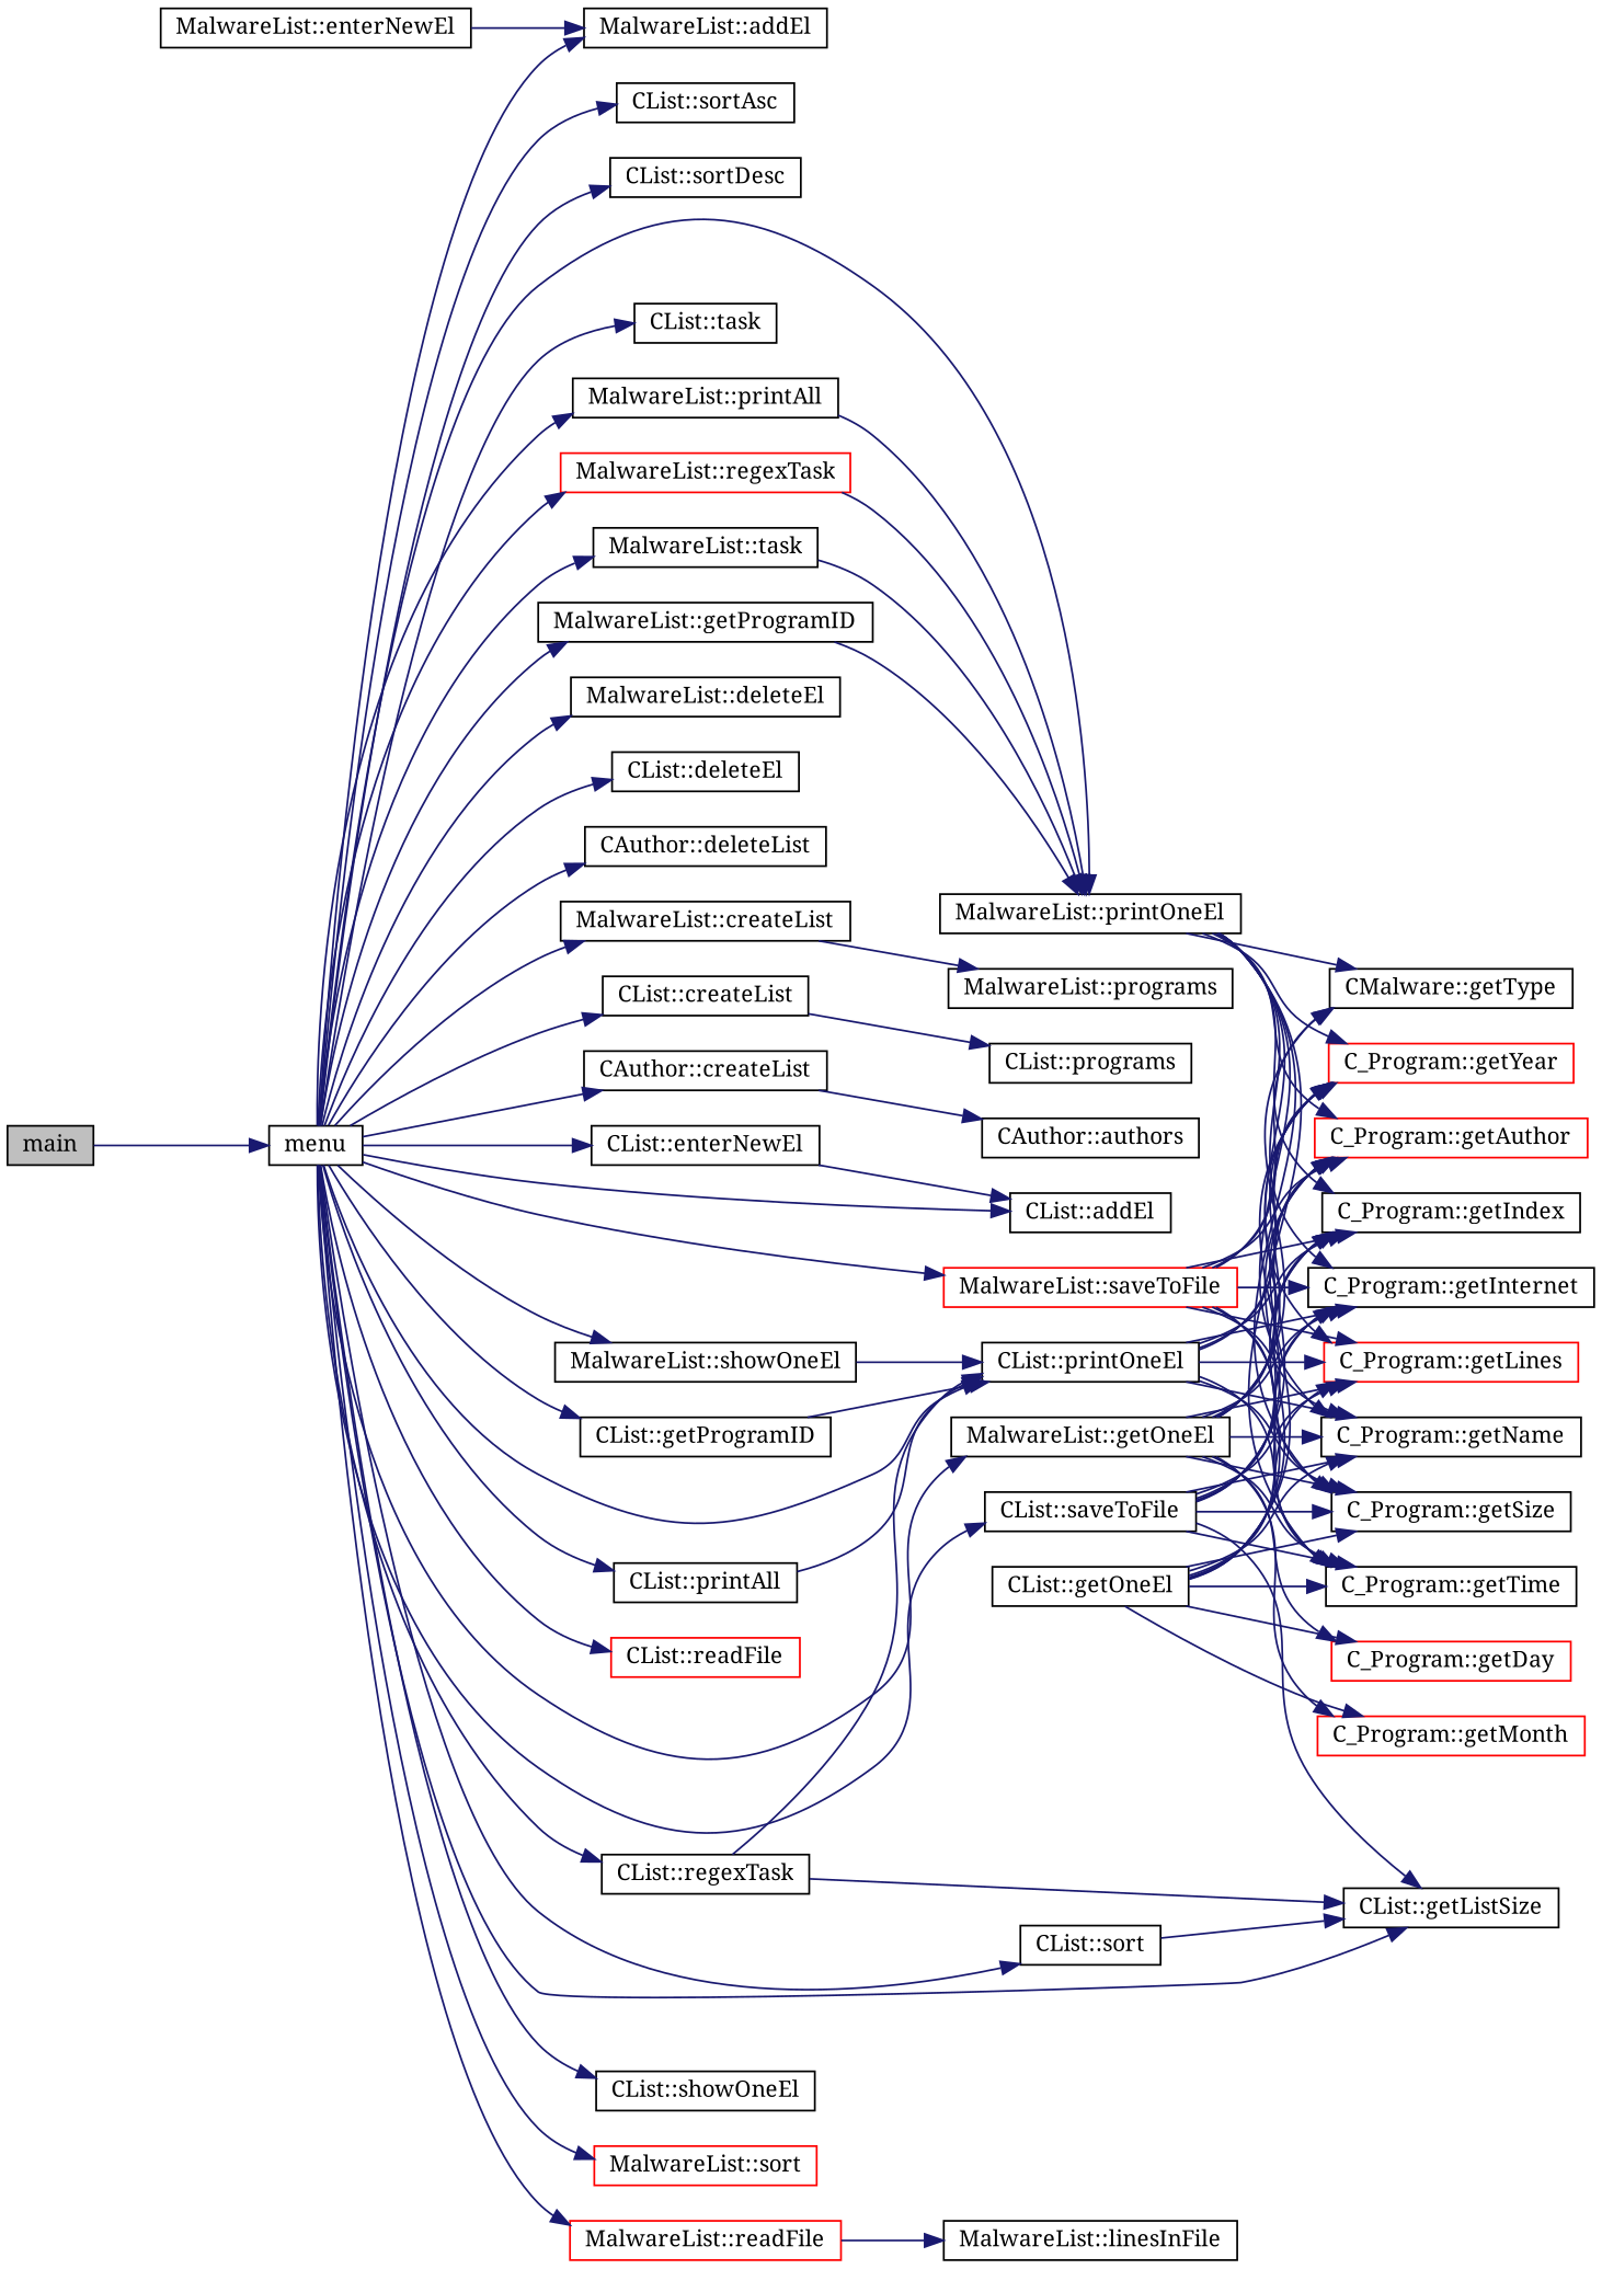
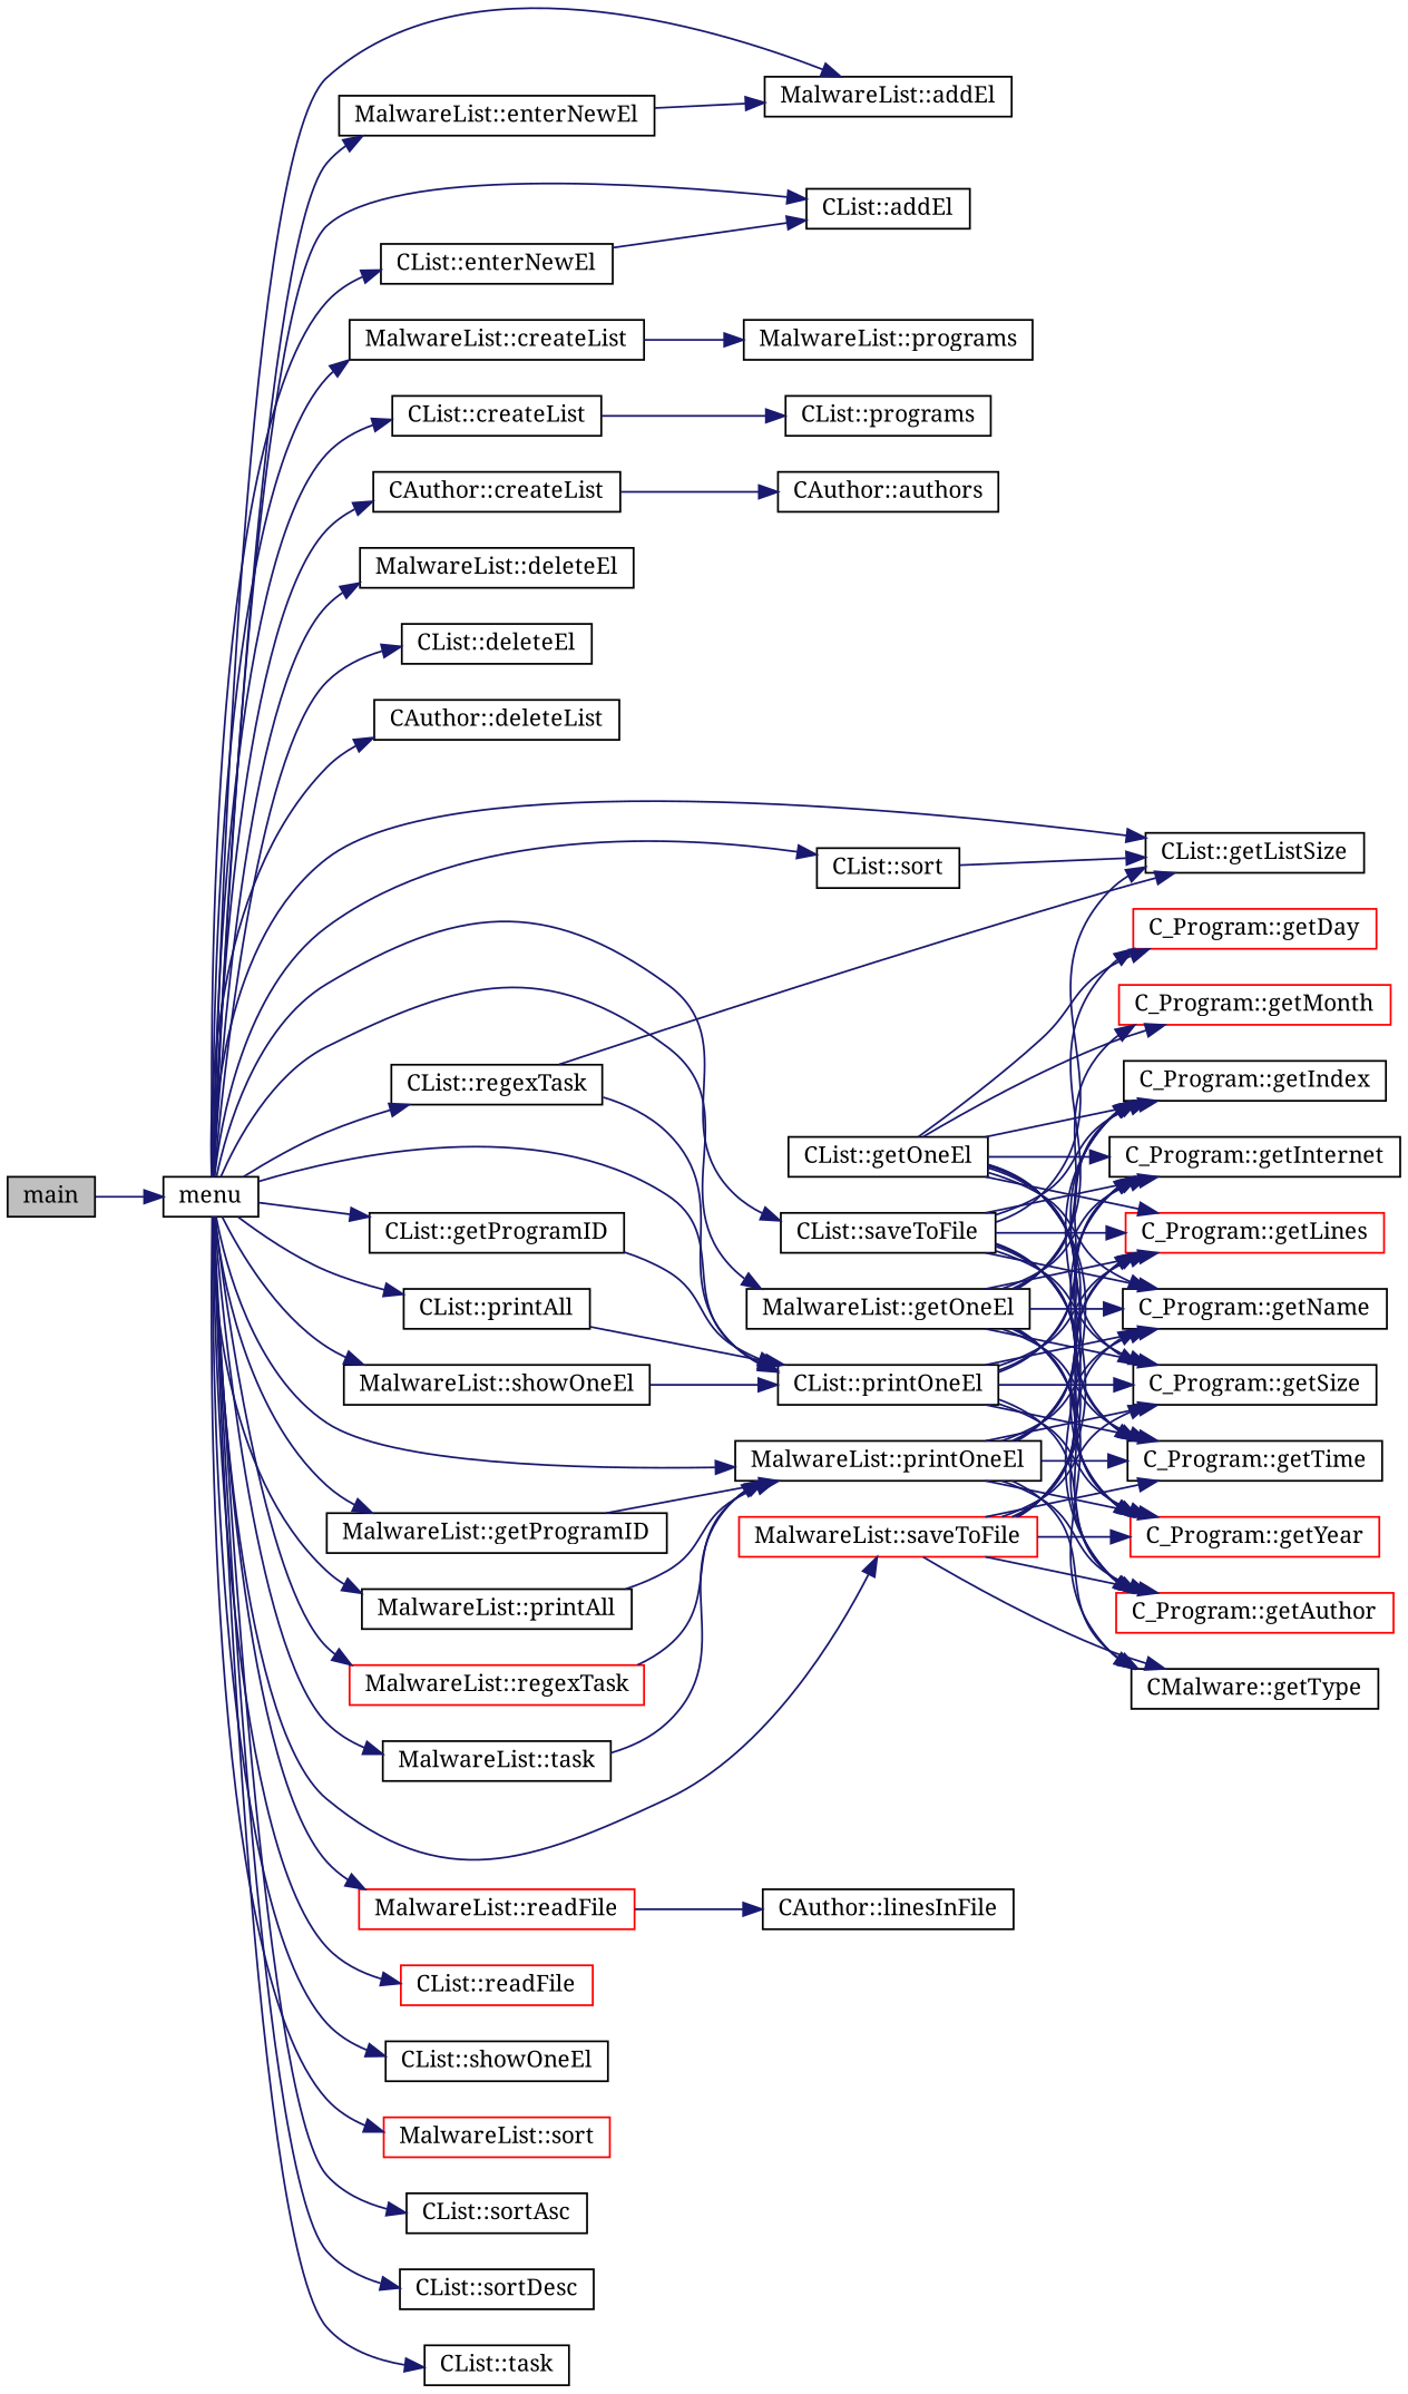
  digraph {
    fontname="Noto Serif"
    rankdir=LR
    node [color=black fillcolor=white fontname="Noto Serif" fontsize=12 shape=record style=filled]
    edge [color=midnightblue fontname="Noto Serif" fontsize=12 labelfontname=Helvetica labelfontsize=12 style=solid]
    n1 [fillcolor=grey75 fontcolor=black height=0.2 label=main width=0.4]
    n2 [height=0.2 label=menu width=0.4]
    n3 [height=0.2 label="MalwareList::addEl" width=0.4]
    n4 [height=0.2 label="CList::addEl" width=0.4]
    n5 [height=0.2 label="MalwareList::createList" width=0.4]
    n6 [height=0.2 label="CList::createList" width=0.4]
    n7 [height=0.2 label="CAuthor::createList" width=0.4]
    n8 [height=0.2 label="MalwareList::deleteEl" width=0.4]
    n9 [height=0.2 label="CList::deleteEl" width=0.4]
    n10 [height=0.2 label="CAuthor::deleteList" width=0.4]
    n11 [height=0.2 label="MalwareList::enterNewEl" width=0.4]
    n12 [height=0.2 label="CList::enterNewEl" width=0.4]
    n13 [height=0.2 label="CList::getListSize" width=0.4]
    n14 [height=0.2 label="MalwareList::getOneEl" width=0.4]
    n15 [height=0.2 label="MalwareList::getProgramID" width=0.4]
    n16 [height=0.2 label="MalwareList::printOneEl" width=0.4]
    n17 [height=0.2 label="CList::getProgramID" width=0.4]
    n18 [height=0.2 label="CList::printOneEl" width=0.4]
    n19 [height=0.2 label="MalwareList::printAll" width=0.4]
    n20 [height=0.2 label="CList::printAll" width=0.4]
    n21 [color=red height=0.2 label="MalwareList::readFile" width=0.4]
    n22 [color=red height=0.2 label="CList::readFile" width=0.4]
    n23 [color=red height=0.2 label="MalwareList::regexTask" width=0.4]
    n24 [height=0.2 label="CList::regexTask" width=0.4]
    n25 [color=red height=0.2 label="MalwareList::saveToFile" width=0.4]
    n26 [height=0.2 label="CList::saveToFile" width=0.4]
    n27 [height=0.2 label="MalwareList::showOneEl" width=0.4]
    n28 [height=0.2 label="CList::showOneEl" width=0.4]
    n29 [color=red height=0.2 label="MalwareList::sort" width=0.4]
    n30 [height=0.2 label="CList::sort" width=0.4]
    n31 [height=0.2 label="CList::sortAsc" width=0.4]
    n32 [height=0.2 label="CList::sortDesc" width=0.4]
    n33 [height=0.2 label="MalwareList::task" width=0.4]
    n34 [height=0.2 label="CList::task" width=0.4]
    n35 [height=0.2 label="MalwareList::programs" width=0.4]
    n36 [height=0.2 label="CList::programs" width=0.4]
    n37 [height=0.2 label="CAuthor::authors" width=0.4]
    n38 [color=red height=0.2 label="C_Program::getAuthor" width=0.4]
    n39 [color=red height=0.2 label="C_Program::getDay" width=0.4]
    n40 [height=0.2 label="C_Program::getIndex" width=0.4]
    n41 [height=0.2 label="C_Program::getInternet" width=0.4]
    n42 [color=red height=0.2 label="C_Program::getLines" width=0.4]
    n43 [color=red height=0.2 label="C_Program::getMonth" width=0.4]
    n44 [height=0.2 label="C_Program::getName" width=0.4]
    n45 [height=0.2 label="C_Program::getSize" width=0.4]
    n46 [height=0.2 label="C_Program::getTime" width=0.4]
    n47 [height=0.2 label="CMalware::getType" width=0.4]
    n48 [color=red height=0.2 label="C_Program::getYear" width=0.4]
    n49 [height=0.2 label="CList::getOneEl" width=0.4]
-   n50 [height=0.2 label="MalwareList::linesInFile" width=0.4]
+   n50 [height=0.2 label="CAuthor::linesInFile" width=0.4]
    n1 -> n2
    n2 -> n3
    n2 -> n4
    n2 -> n5
    n2 -> n6
    n2 -> n7
    n2 -> n8
    n2 -> n9
    n2 -> n10
+   n2 -> n11
    n2 -> n12
    n2 -> n13
    n2 -> n14
    n2 -> n15
    n2 -> n16
    n2 -> n17
    n2 -> n18
    n2 -> n19
    n2 -> n20
    n2 -> n21
    n2 -> n22
    n2 -> n23
    n2 -> n24
    n2 -> n25
    n2 -> n26
    n2 -> n27
    n2 -> n28
    n2 -> n29
    n2 -> n30
    n2 -> n31
    n2 -> n32
    n2 -> n33
    n2 -> n34
    n5 -> n35
    n6 -> n36
    n7 -> n37
    n11 -> n3
    n12 -> n4
    n14 -> n38
    n14 -> n39
    n14 -> n40
    n14 -> n41
    n14 -> n42
    n14 -> n43
    n14 -> n44
    n14 -> n45
    n14 -> n46
    n14 -> n47
    n14 -> n48
    n15 -> n16
    n16 -> n38
    n16 -> n40
    n16 -> n41
    n16 -> n42
    n16 -> n44
    n16 -> n45
    n16 -> n46
    n16 -> n47
    n16 -> n48
    n17 -> n18
    n18 -> n38
    n18 -> n40
    n18 -> n41
    n18 -> n42
    n18 -> n44
    n18 -> n45
    n18 -> n46
    n18 -> n48
    n19 -> n16
    n20 -> n18
    n21 -> n50
    n23 -> n16
    n24 -> n13
    n24 -> n18
    n25 -> n38
    n25 -> n40
    n25 -> n41
    n25 -> n42
    n25 -> n44
    n25 -> n45
    n25 -> n46
    n25 -> n47
    n25 -> n48
    n26 -> n13
    n26 -> n38
    n26 -> n40
    n26 -> n41
    n26 -> n42
    n26 -> n44
    n26 -> n45
    n26 -> n46
    n26 -> n48
    n27 -> n18
    n30 -> n13
    n33 -> n16
    n49 -> n38
    n49 -> n39
    n49 -> n40
    n49 -> n41
    n49 -> n42
    n49 -> n43
    n49 -> n44
    n49 -> n45
    n49 -> n46
    n49 -> n48
  }
